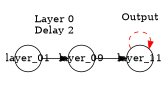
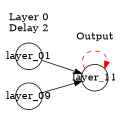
  digraph {
    rankdir=LR
    splines=line
    node [color=black fixedsize=true shape=circle style=solid]
    layer_01
    n2 [label=layer_09]
    layer_11
    subgraph cluster_1 {
      color=white
      label="Layer 0\nDelay 2"
      layer_01
      n2
    }
    subgraph cluster_2 {
      color=white
      label=Output
      layer_11
    }
-   layer_01 -> n2
+   layer_01 -> layer_11
    n2 -> layer_11
    layer_11 -> layer_11 [color=red constraint=false style=dashed]
  }
